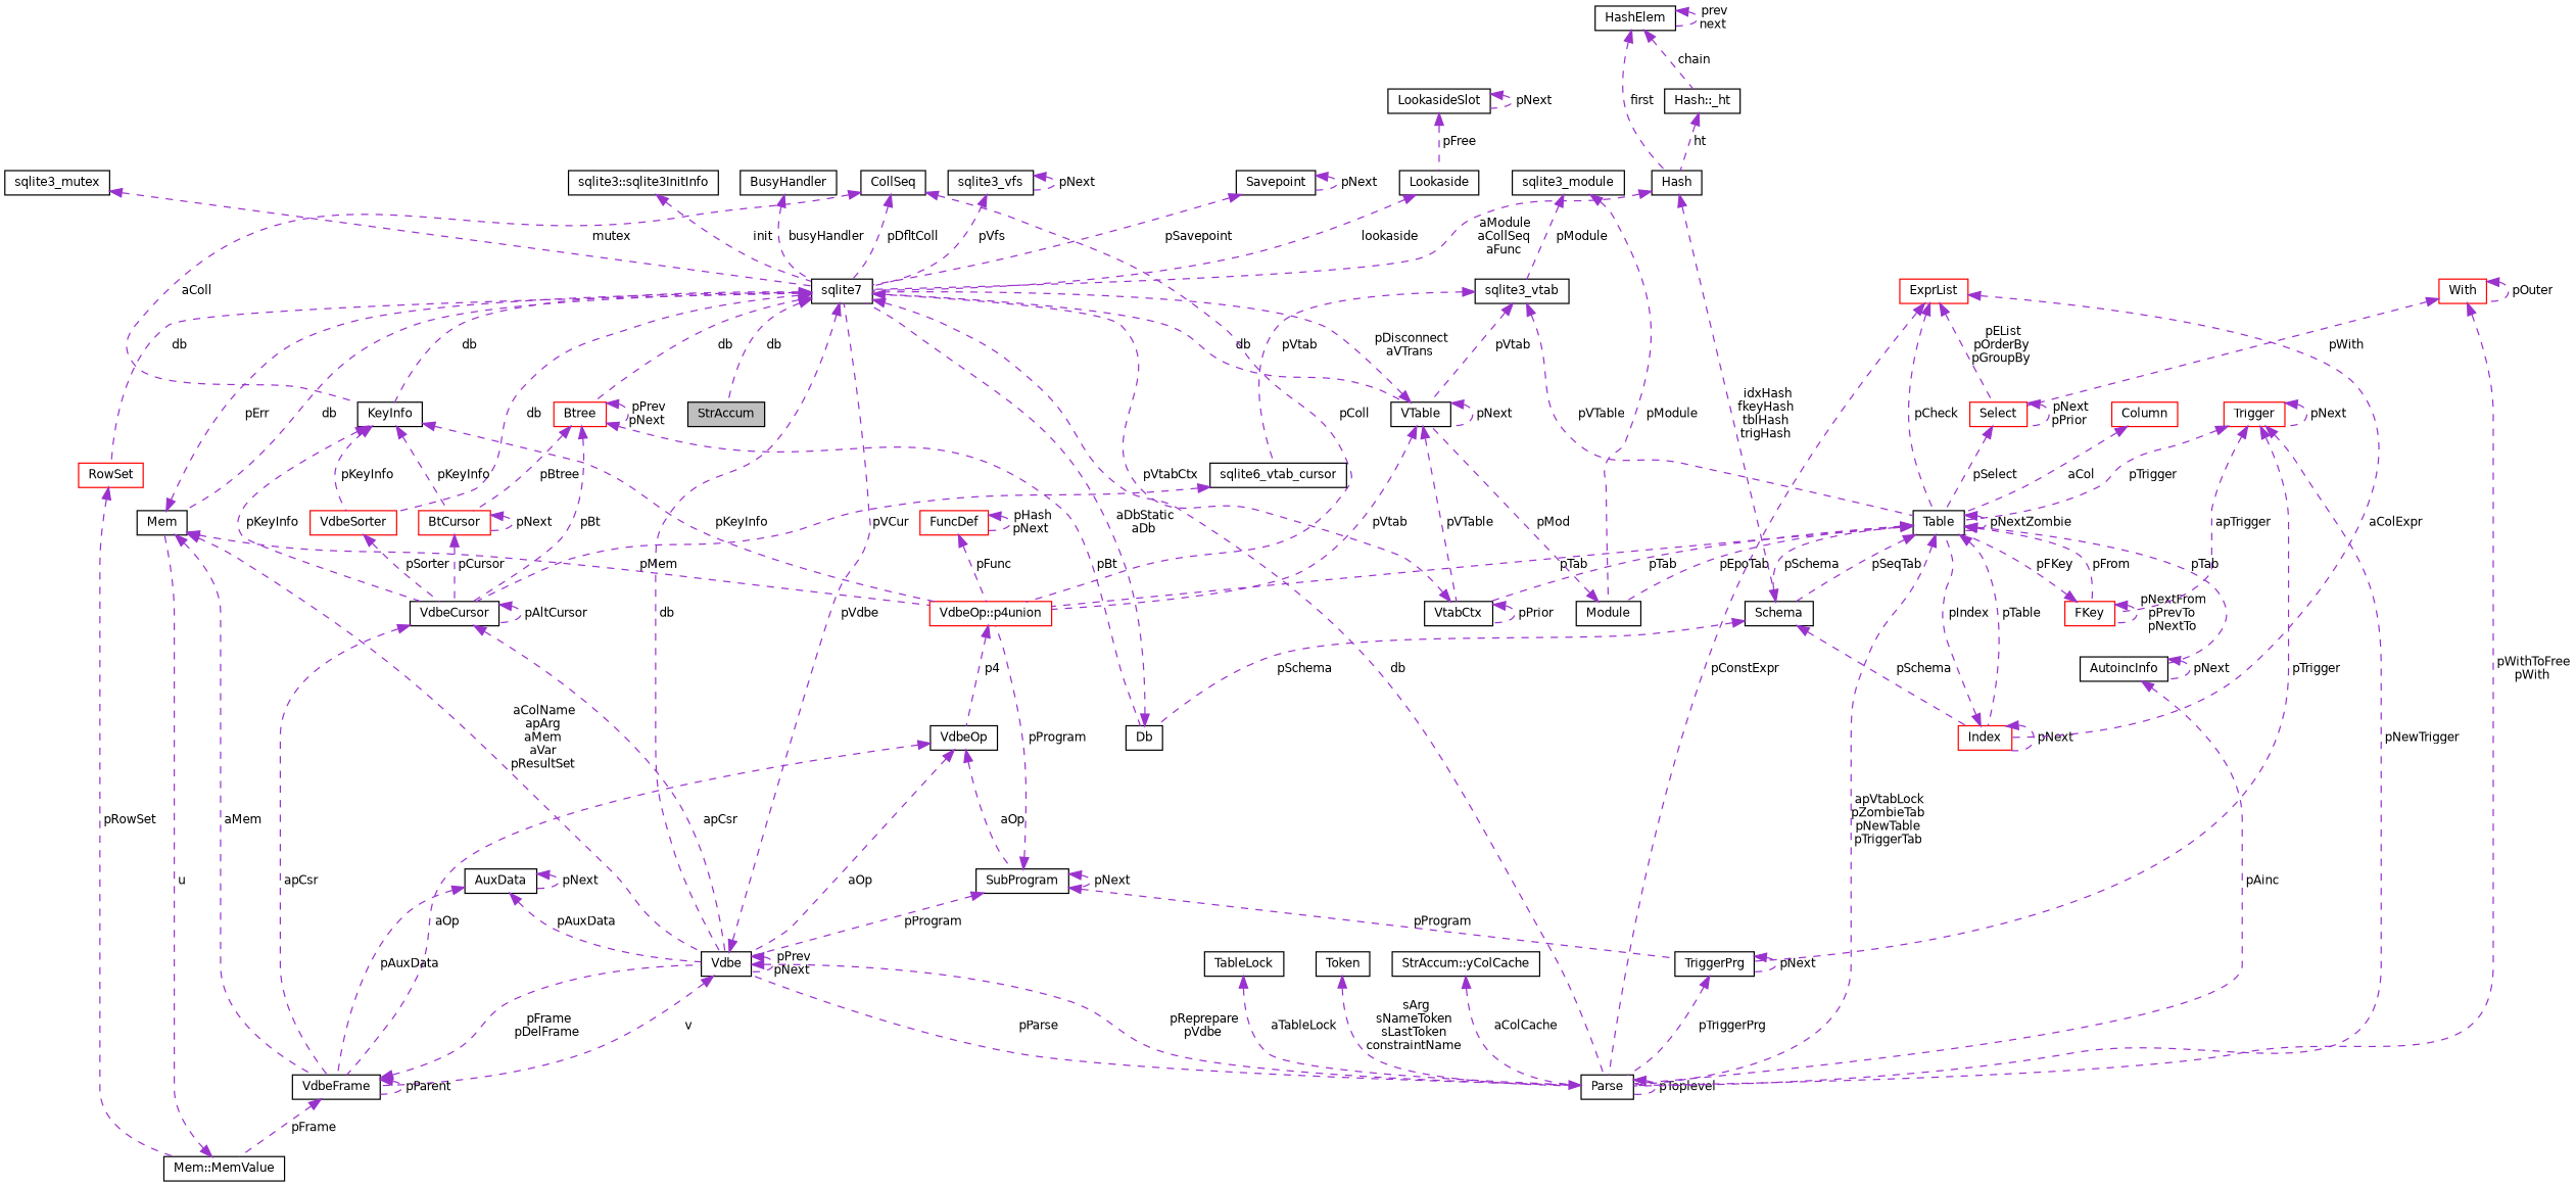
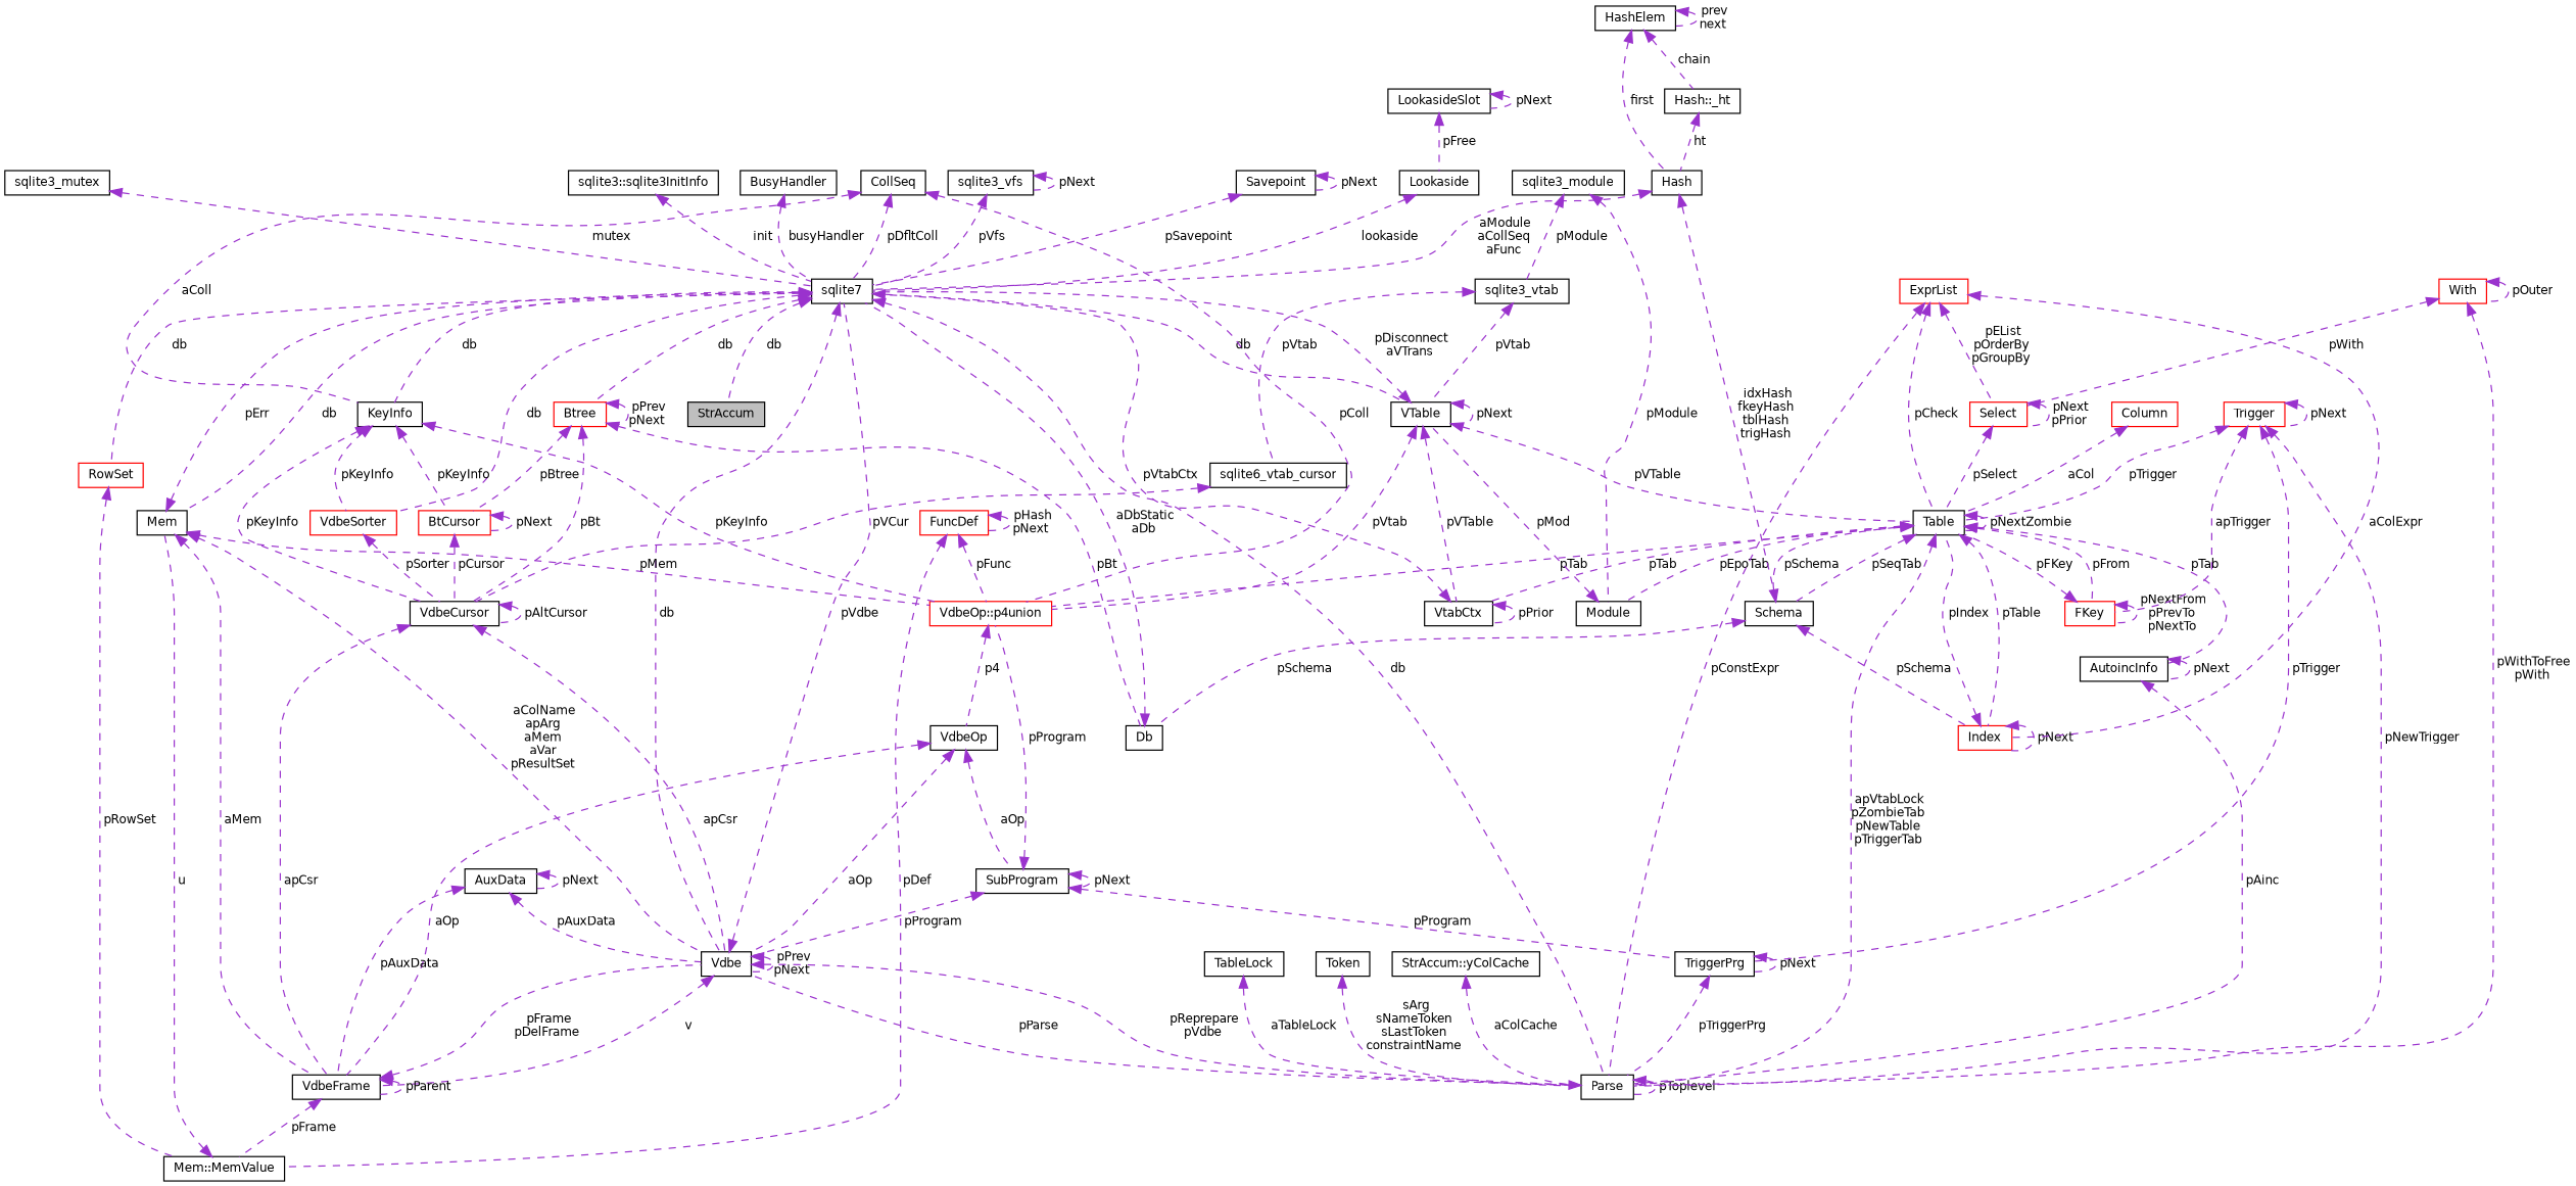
  digraph {
    node [color=black fillcolor=white fontname=Helvetica fontsize=10 shape=record style=filled]
    edge [color=darkorchid3 dir=back fontname=Helvetica fontsize=10 labelfontname=Helvetica labelfontsize=10 style=dashed]
    n1 [fillcolor=grey75 fontcolor=black height=0.2 label=StrAccum width=0.4]
    n2 [height=0.2 label=sqlite7 width=0.4]
    n3 [height=0.2 label=Mem width=0.4]
    n4 [height=0.2 label=Vdbe width=0.4]
    n5 [height=0.2 label=VTable width=0.4]
    n6 [height=0.2 label=KeyInfo width=0.4]
    n7 [color=red height=0.2 label=Btree width=0.4]
    n8 [color=red height=0.2 label=VdbeSorter width=0.4]
    n9 [height=0.2 label=Parse width=0.4]
    n10 [color=red height=0.2 label=RowSet width=0.4]
    n11 [height=0.2 label=VdbeFrame width=0.4]
    n12 [color=red height=0.2 label="VdbeOp::p4union" width=0.4]
    n13 [height=0.2 label=Table width=0.4]
    n14 [height=0.2 label=VtabCtx width=0.4]
    n15 [height=0.2 label=VdbeCursor width=0.4]
    n16 [color=red height=0.2 label=BtCursor width=0.4]
    n17 [height=0.2 label=Db width=0.4]
    n18 [height=0.2 label="Mem::MemValue" width=0.4]
    n19 [height=0.2 label=VdbeOp width=0.4]
    n20 [height=0.2 label=AuxData width=0.4]
    n21 [height=0.2 label=SubProgram width=0.4]
    n22 [height=0.2 label=TriggerPrg width=0.4]
    n23 [height=0.2 label=CollSeq width=0.4]
    n24 [height=0.2 label=Module width=0.4]
    n25 [height=0.2 label=Schema width=0.4]
    n26 [color=red height=0.2 label=FKey width=0.4]
    n27 [color=red height=0.2 label=Index width=0.4]
    n28 [height=0.2 label=AutoincInfo width=0.4]
    n29 [height=0.2 label=sqlite3_module width=0.4]
    n30 [height=0.2 label=sqlite3_vtab width=0.4]
    n31 [height=0.2 label=sqlite6_vtab_cursor width=0.4]
    n32 [color=red height=0.2 label=Trigger width=0.4]
    n33 [height=0.2 label=Hash width=0.4]
    n34 [height=0.2 label="Hash::_ht" width=0.4]
    n35 [height=0.2 label=HashElem width=0.4]
    n36 [color=red height=0.2 label=Column width=0.4]
    n37 [color=red height=0.2 label=Select width=0.4]
    n38 [color=red height=0.2 label=With width=0.4]
    n39 [color=red height=0.2 label=ExprList width=0.4]
    n40 [color=red height=0.2 label=FuncDef width=0.4]
    n41 [height=0.2 label=TableLock width=0.4]
    n42 [height=0.2 label=Token width=0.4]
    n43 [height=0.2 label="StrAccum::yColCache" width=0.4]
    n44 [height=0.2 label=Savepoint width=0.4]
    n45 [height=0.2 label=Lookaside width=0.4]
    n46 [height=0.2 label=LookasideSlot width=0.4]
    n47 [height=0.2 label=sqlite3_mutex width=0.4]
    n48 [height=0.2 label=sqlite3_vfs width=0.4]
    n49 [height=0.2 label="sqlite3::sqlite3InitInfo" width=0.4]
    n50 [height=0.2 label=BusyHandler width=0.4]
    n2 -> n1 [label=" db"]
    n2 -> n3 [label=" db"]
    n2 -> n4 [label=" db"]
    n2 -> n5 [label=" db"]
    n2 -> n6 [label=" db"]
    n2 -> n7 [label=" db"]
    n2 -> n8 [label=" db"]
    n2 -> n9 [label=" db"]
    n2 -> n10 [label=" db"]
    n3 -> n2 [label=" pErr"]
    n3 -> n4 [label=" aColName\napArg\naMem\naVar\npResultSet"]
    n3 -> n11 [label=" aMem"]
    n3 -> n12 [label=" pMem"]
    n4 -> n2 [label=" pVdbe"]
    n4 -> n4 [label=" pPrev\npNext"]
    n4 -> n9 [label=" pReprepare\npVdbe"]
    n4 -> n11 [label=" v"]
    n5 -> n2 [label=" pDisconnect\naVTrans"]
    n5 -> n5 [label=" pNext"]
    n5 -> n12 [label=" pVtab"]
-   n30 -> n13 [label=" pVTable"]
+   n5 -> n13 [label=" pVTable"]
    n5 -> n14 [label=" pVTable"]
    n6 -> n8 [label=" pKeyInfo"]
    n6 -> n12 [label=" pKeyInfo"]
    n6 -> n15 [label=" pKeyInfo"]
    n6 -> n16 [label=" pKeyInfo"]
    n7 -> n7 [label=" pPrev\npNext"]
    n7 -> n15 [label=" pBt"]
    n7 -> n16 [label=" pBtree"]
    n7 -> n17 [label=" pBt"]
    n8 -> n15 [label=" pSorter"]
    n9 -> n4 [label=" pParse"]
    n9 -> n9 [label=" pToplevel"]
    n10 -> n18 [label=" pRowSet"]
    n11 -> n4 [label=" pFrame\npDelFrame"]
    n11 -> n11 [label=" pParent"]
    n11 -> n18 [label=" pFrame"]
    n12 -> n19 [label=" p4"]
    n13 -> n9 [label=" apVtabLock\npZombieTab\npNewTable\npTriggerTab"]
    n13 -> n12 [label=" pTab"]
    n13 -> n13 [label=" pNextZombie"]
    n13 -> n14 [label=" pTab"]
    n13 -> n24 [label=" pEpoTab"]
    n13 -> n25 [label=" pSeqTab"]
    n13 -> n26 [label=" pFrom"]
    n13 -> n27 [label=" pTable"]
    n13 -> n28 [label=" pTab"]
    n14 -> n2 [label=" pVtabCtx"]
    n14 -> n14 [label=" pPrior"]
    n15 -> n4 [label=" apCsr"]
    n15 -> n11 [label=" apCsr"]
    n15 -> n15 [label=" pAltCursor"]
    n16 -> n15 [label=" pCursor"]
    n16 -> n16 [label=" pNext"]
    n17 -> n2 [label=" aDbStatic\naDb"]
    n18 -> n3 [label=" u"]
    n19 -> n4 [label=" aOp"]
    n19 -> n11 [label=" aOp"]
    n19 -> n21 [label=" aOp"]
    n20 -> n4 [label=" pAuxData"]
    n20 -> n11 [label=" pAuxData"]
    n20 -> n20 [label=" pNext"]
    n21 -> n4 [label=" pProgram"]
    n21 -> n12 [label=" pProgram"]
    n21 -> n21 [label=" pNext"]
    n21 -> n22 [label=" pProgram"]
    n22 -> n9 [label=" pTriggerPrg"]
    n22 -> n22 [label=" pNext"]
    n23 -> n2 [label=" pDfltColl"]
    n23 -> n6 [label=" aColl"]
    n23 -> n12 [label=" pColl"]
    n24 -> n5 [label=" pMod"]
    n25 -> n13 [label=" pSchema"]
    n25 -> n17 [label=" pSchema"]
    n25 -> n27 [label=" pSchema"]
    n26 -> n13 [label=" pFKey"]
    n26 -> n26 [label=" pNextFrom\npPrevTo\npNextTo"]
    n27 -> n13 [label=" pIndex"]
    n27 -> n27 [label=" pNext"]
    n28 -> n9 [label=" pAinc"]
    n28 -> n28 [label=" pNext"]
    n29 -> n24 [label=" pModule"]
    n29 -> n30 [label=" pModule"]
    n30 -> n5 [label=" pVtab"]
    n30 -> n31 [label=" pVtab"]
    n31 -> n15 [label=" pVCur"]
    n32 -> n9 [label=" pNewTrigger"]
    n32 -> n13 [label=" pTrigger"]
    n32 -> n22 [label=" pTrigger"]
    n32 -> n26 [label=" apTrigger"]
    n32 -> n32 [label=" pNext"]
    n33 -> n2 [label=" aModule\naCollSeq\naFunc"]
    n33 -> n25 [label=" idxHash\nfkeyHash\ntblHash\ntrigHash"]
    n34 -> n33 [label=" ht"]
    n35 -> n33 [label=" first"]
    n35 -> n34 [label=" chain"]
    n35 -> n35 [label=" prev\nnext"]
    n36 -> n13 [label=" aCol"]
    n37 -> n13 [label=" pSelect"]
    n37 -> n37 [label=" pNext\npPrior"]
    n38 -> n9 [label=" pWithToFree\npWith"]
    n38 -> n37 [label=" pWith"]
    n38 -> n38 [label=" pOuter"]
    n39 -> n9 [label=" pConstExpr"]
    n39 -> n13 [label=" pCheck"]
    n39 -> n27 [label=" aColExpr"]
    n39 -> n37 [label=" pEList\npOrderBy\npGroupBy"]
    n40 -> n12 [label=" pFunc"]
+   n40 -> n18 [label=" pDef"]
    n40 -> n40 [label=" pHash\npNext"]
    n41 -> n9 [label=" aTableLock"]
    n42 -> n9 [label=" sArg\nsNameToken\nsLastToken\nconstraintName"]
    n43 -> n9 [label=" aColCache"]
    n44 -> n2 [label=" pSavepoint"]
    n44 -> n44 [label=" pNext"]
    n45 -> n2 [label=" lookaside"]
    n46 -> n45 [label=" pFree"]
    n46 -> n46 [label=" pNext"]
    n47 -> n2 [label=" mutex"]
    n48 -> n2 [label=" pVfs"]
    n48 -> n48 [label=" pNext"]
    n49 -> n2 [label=" init"]
    n50 -> n2 [label=" busyHandler"]
  }
